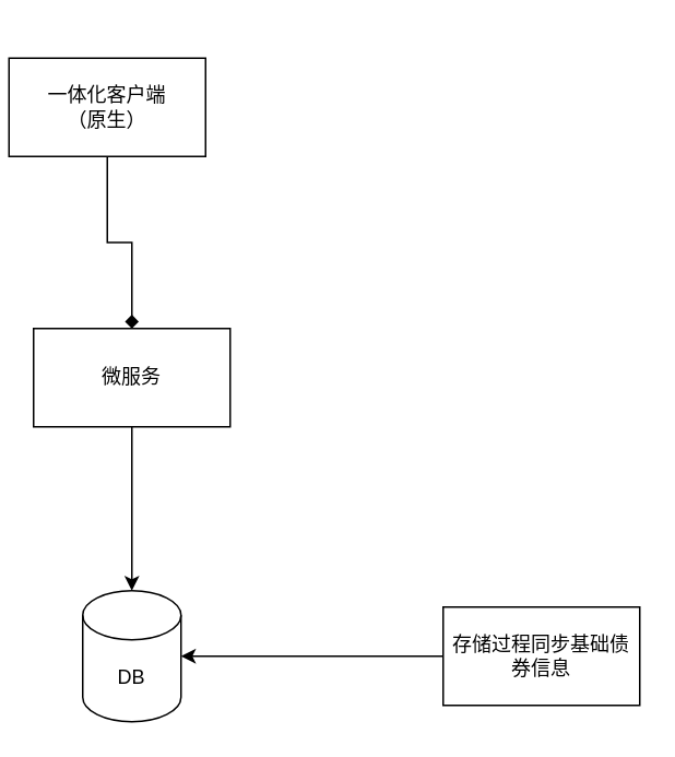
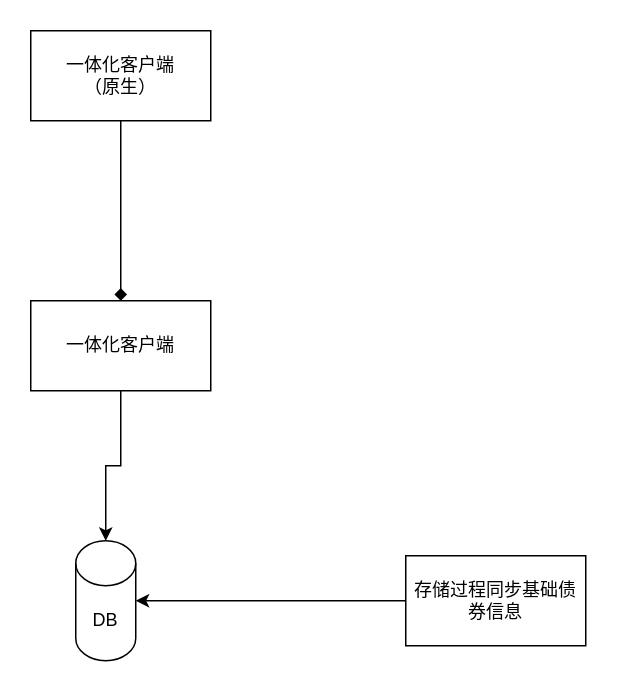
  <mxCell id="0" />
  <mxCell id="1" parent="0" />
  <mxCell id="2" style="edgeStyle=orthogonalEdgeStyle;rounded=0;orthogonalLoop=1;jettySize=auto;html=1;endArrow=diamond;" edge="1" parent="1" source="3" target="5"><mxGeometry relative="1" as="geometry" /></mxCell>
- <mxCell id="3" value="一体化客户端&lt;br&gt;（原生）" style="rounded=0;whiteSpace=wrap;html=1;" vertex="1" parent="1"><mxGeometry x="5" y="35" width="120" height="60" as="geometry" /></mxCell>
+ <mxCell id="3" value="一体化客户端&lt;br&gt;（原生）" style="rounded=0;whiteSpace=wrap;html=1;" vertex="1" parent="1"><mxGeometry x="20" y="20" width="120" height="60" as="geometry" /></mxCell>
  <mxCell id="4" style="edgeStyle=orthogonalEdgeStyle;rounded=0;orthogonalLoop=1;jettySize=auto;html=1;" edge="1" parent="1" source="5" target="6"><mxGeometry relative="1" as="geometry" /></mxCell>
- <mxCell id="5" value="微服务" style="rounded=0;whiteSpace=wrap;html=1;" vertex="1" parent="1"><mxGeometry x="20" y="200" width="120" height="60" as="geometry" /></mxCell>
- <mxCell id="6" value="DB" style="shape=cylinder3;whiteSpace=wrap;html=1;boundedLbl=1;backgroundOutline=1;size=15;" vertex="1" parent="1"><mxGeometry x="50" y="360" width="60" height="80" as="geometry" /></mxCell>
+ <mxCell id="5" value="一体化客户端" style="rounded=0;whiteSpace=wrap;html=1;" vertex="1" parent="1"><mxGeometry x="20" y="200" width="120" height="60" as="geometry" /></mxCell>
+ <mxCell id="6" value="DB" style="shape=cylinder3;whiteSpace=wrap;html=1;boundedLbl=1;backgroundOutline=1;size=15;" vertex="1" parent="1"><mxGeometry x="50" y="360" width="40" height="80" as="geometry" /></mxCell>
  <mxCell id="7" style="edgeStyle=orthogonalEdgeStyle;rounded=0;orthogonalLoop=1;jettySize=auto;html=1;" edge="1" parent="1" source="8" target="6"><mxGeometry relative="1" as="geometry" /></mxCell>
  <mxCell id="8" value="存储过程同步基础债券信息" style="rounded=0;whiteSpace=wrap;html=1;" vertex="1" parent="1"><mxGeometry x="270" y="370" width="120" height="60" as="geometry" /></mxCell>
